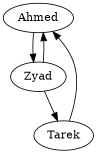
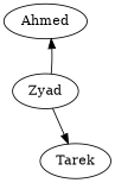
  digraph {
    n1 [label=Ahmed]
    n2 [label=Zyad]
    n3 [label=Tarek]
-   n1 -> n2
    n2 -> n1
    n2 -> n3
-   n3 -> n1
  }
